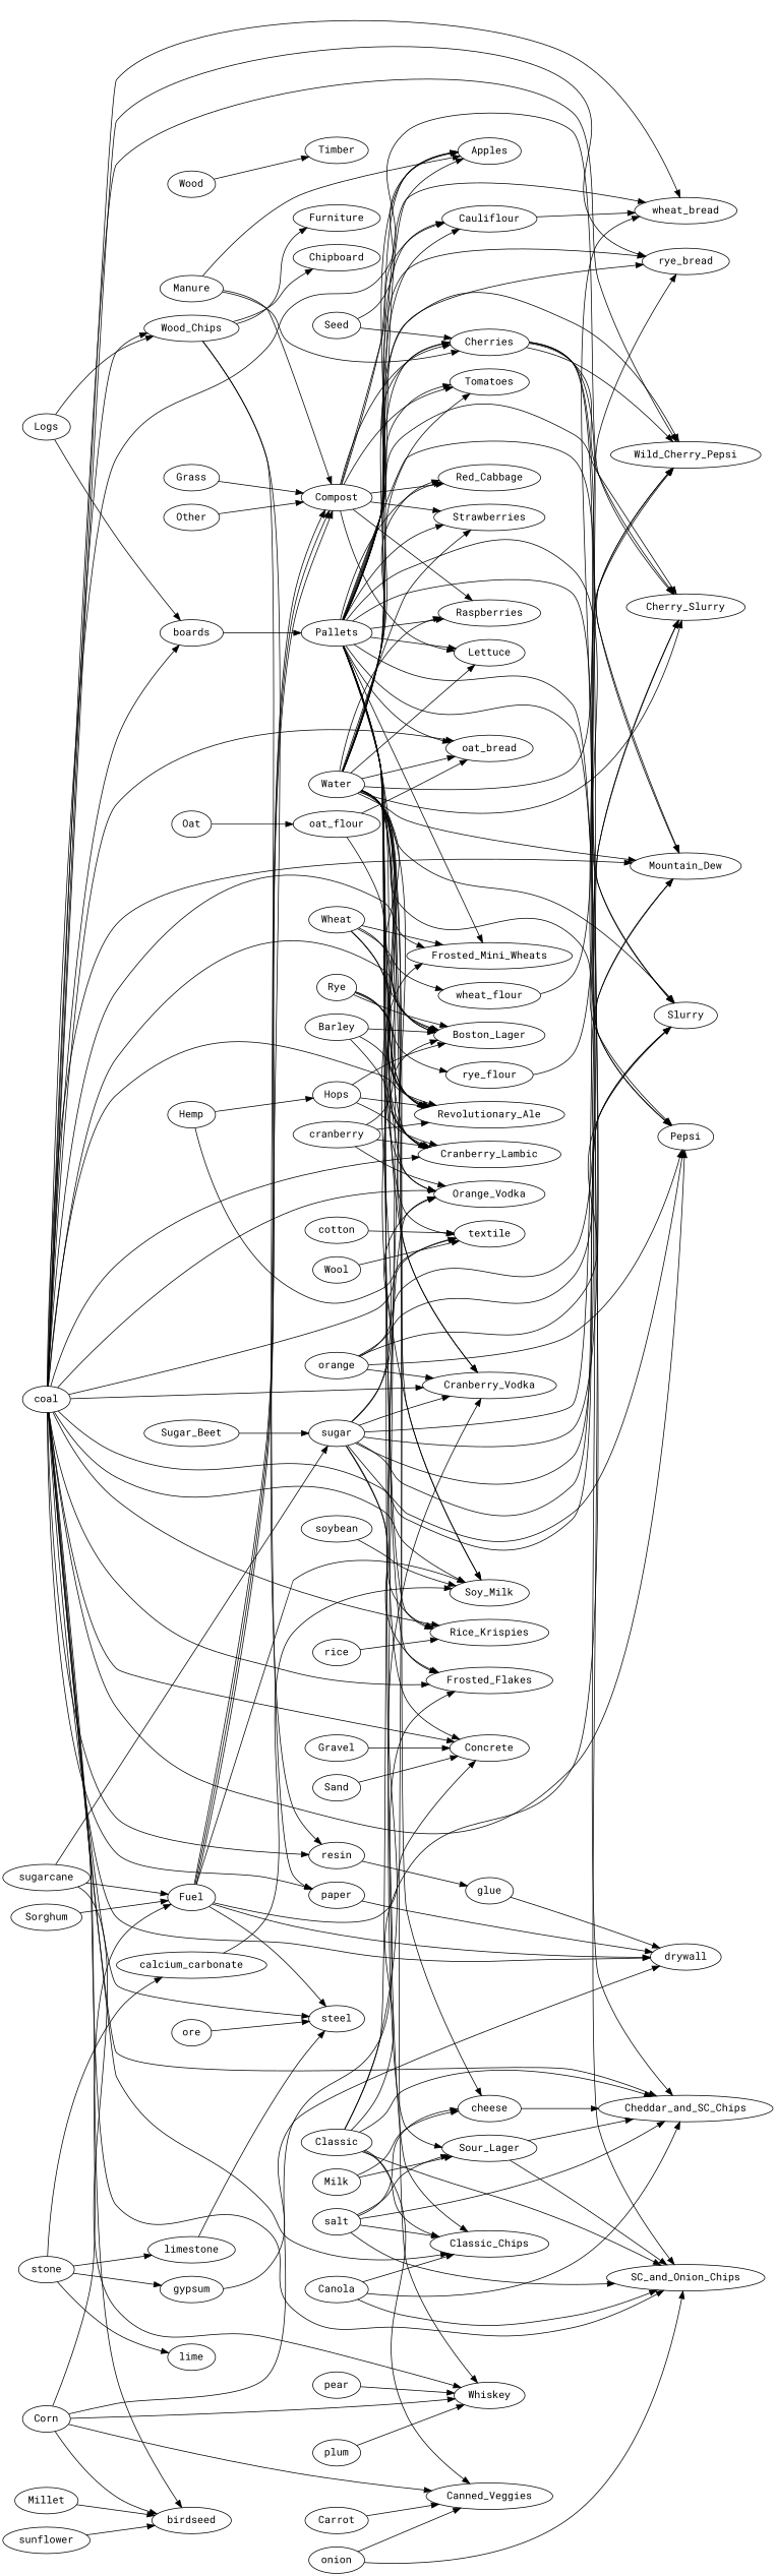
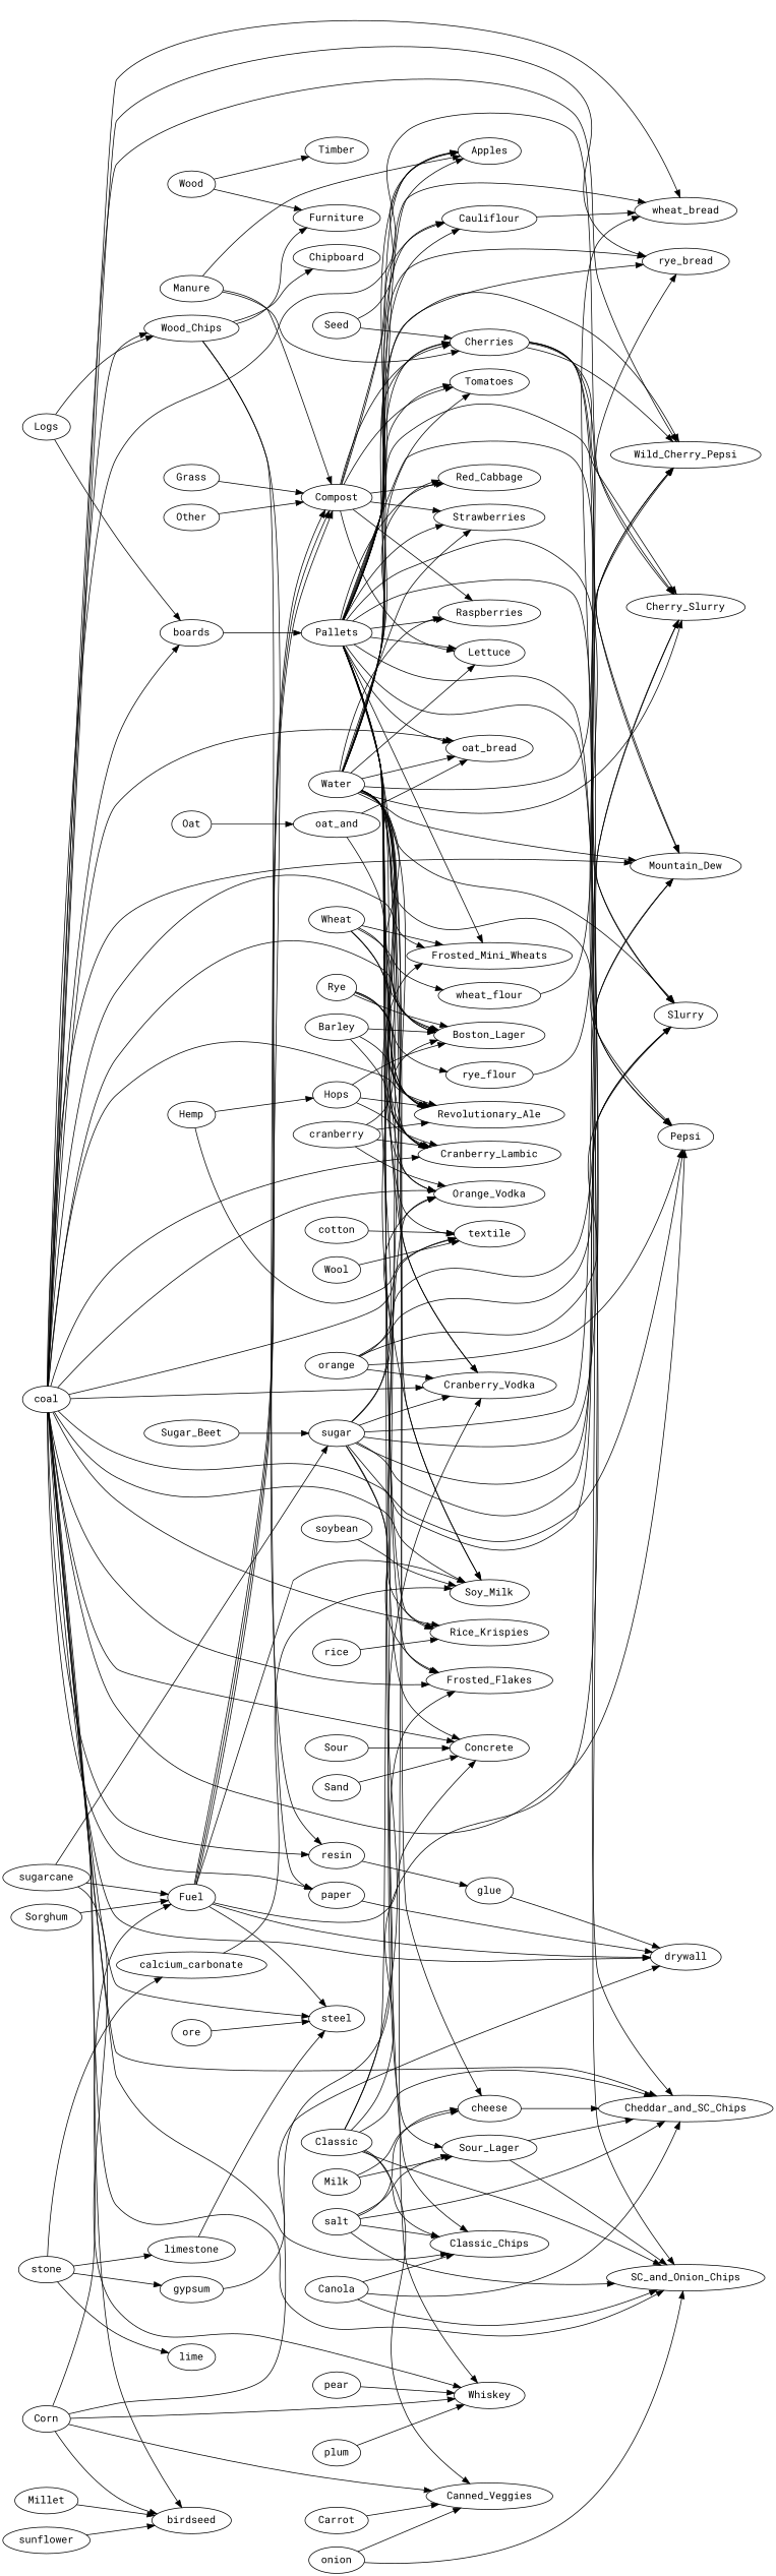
  digraph {
    fontname="Roboto Mono"
    rankdir=LR
    node [fontname="Roboto Mono"]
    edge [fontname="Roboto Mono"]
    Seed
    Apples
    Cherries
    Pepsi
    Wild_Cherry_Pepsi
    Mountain_Dew
    Slurry
    n8 [label=Cherry_Slurry]
    Water
    Lettuce
    Tomatoes
    Cauliflour
    Red_Cabbage
    Strawberries
    Raspberries
    Concrete
    oat_bread
    rye_bread
    Boston_Lager
    Revolutionary_Ale
    Cranberry_Lambic
    cheese
    n23 [label=Sour_Lager]
    Orange_Vodka
    Cranberry_Vodka
    Soy_Milk
    Whiskey
    wheat_bread
    Cheddar_and_SC_Chips
    SC_and_Onion_Chips
    Manure
    Compost
    Pallets
    Frosted_Mini_Wheats
    Frosted_Flakes
    Rice_Krispies
    Classic_Chips
    textile
    Fuel
    drywall
    steel
    Grass
    Other
    boards
    Millet
    birdseed
    sunflower
    Corn
    Canned_Veggies
    coal
    Wood_Chips
    paper
    resin
    Chipboard
    Furniture
    glue
    Wheat
    wheat_flour
    Rye
    rye_flour
    Oat
-   oat_flour
+   oat_flour [label=oat_and]
    Sugar_Beet
    sugar
    sugarcane
    Hemp
    Hops
    Sand
-   Gravel
+   Gravel [label=Sour]
    Logs
    Barley
    cranberry
    rice
    n74 [label=Classic]
    Canola
    salt
    onion
    gypsum
    orange
    cotton
    Wool
    soybean
    calcium_carbonate
    Sorghum
    Milk
    stone
    lime
    limestone
    pear
    plum
    ore
    Wood
    Timber
    Carrot
    Seed -> Apples
    Seed -> Cherries
    Cherries -> Pepsi
    Cherries -> Wild_Cherry_Pepsi
    Cherries -> Mountain_Dew
    Cherries -> Slurry
    Cherries -> n8
    Water -> Apples
    Water -> Cherries
    Water -> Pepsi
    Water -> Wild_Cherry_Pepsi
    Water -> Mountain_Dew
    Water -> Slurry
    Water -> n8
    Water -> Lettuce
    Water -> Tomatoes
    Water -> Cauliflour
    Water -> Red_Cabbage
    Water -> Strawberries
    Water -> Raspberries
    Water -> Concrete
    Water -> oat_bread
    Water -> rye_bread
    Water -> Boston_Lager
    Water -> Revolutionary_Ale
    Water -> Cranberry_Lambic
    Water -> cheese
    Water -> n23
    Water -> Orange_Vodka
    Water -> Cranberry_Vodka
    Water -> Soy_Milk
    Water -> Whiskey
    Cauliflour -> wheat_bread
    cheese -> Cheddar_and_SC_Chips
    n23 -> Cheddar_and_SC_Chips
    n23 -> SC_and_Onion_Chips
    Manure -> Apples
    Manure -> Cherries
    Manure -> Compost
    Compost -> Apples
    Compost -> Cherries
    Compost -> Lettuce
    Compost -> Tomatoes
    Compost -> Cauliflour
    Compost -> Red_Cabbage
    Compost -> Strawberries
    Compost -> Raspberries
    Pallets -> Apples
    Pallets -> Cherries
    Pallets -> Pepsi
    Pallets -> Wild_Cherry_Pepsi
    Pallets -> Mountain_Dew
    Pallets -> Slurry
    Pallets -> n8
    Pallets -> Lettuce
    Pallets -> Tomatoes
    Pallets -> Cauliflour
    Pallets -> Red_Cabbage
    Pallets -> Strawberries
    Pallets -> Raspberries
    Pallets -> oat_bread
    Pallets -> rye_bread
    Pallets -> Boston_Lager
    Pallets -> Cranberry_Lambic
    Pallets -> Orange_Vodka
    Pallets -> Cranberry_Vodka
    Pallets -> Soy_Milk
    Pallets -> wheat_bread
    Pallets -> Cheddar_and_SC_Chips
    Pallets -> SC_and_Onion_Chips
    Pallets -> Frosted_Mini_Wheats
    Pallets -> Frosted_Flakes
    Pallets -> Rice_Krispies
    Pallets -> Classic_Chips
    Pallets -> textile
    Fuel -> Concrete
    Fuel -> Soy_Milk
    Fuel -> Compost
    Fuel -> Compost
    Fuel -> Compost
    Fuel -> drywall
    Fuel -> steel
    Grass -> Compost
    Other -> Compost
    boards -> Pallets
    Millet -> birdseed
    sunflower -> birdseed
    Corn -> Whiskey
    Corn -> Frosted_Flakes
    Corn -> Fuel
    Corn -> birdseed
    Corn -> Canned_Veggies
    coal -> Pepsi
    coal -> Wild_Cherry_Pepsi
    coal -> Mountain_Dew
    coal -> Slurry
    coal -> n8
    coal -> Concrete
    coal -> oat_bread
    coal -> rye_bread
    coal -> Boston_Lager
    coal -> Revolutionary_Ale
    coal -> Cranberry_Lambic
    coal -> Orange_Vodka
    coal -> Cranberry_Vodka
    coal -> Soy_Milk
    coal -> wheat_bread
    coal -> Cheddar_and_SC_Chips
    coal -> SC_and_Onion_Chips
    coal -> Frosted_Mini_Wheats
    coal -> Frosted_Flakes
    coal -> Rice_Krispies
    coal -> Classic_Chips
    coal -> textile
    coal -> drywall
    coal -> steel
    coal -> boards
    coal -> birdseed
    coal -> Wood_Chips
    coal -> paper
    coal -> resin
    Wood_Chips -> paper
    Wood_Chips -> resin
    Wood_Chips -> Chipboard
    Wood_Chips -> Furniture
    paper -> drywall
    resin -> glue
    glue -> drywall
    Wheat -> Boston_Lager
    Wheat -> Revolutionary_Ale
    Wheat -> Cranberry_Lambic
    Wheat -> Frosted_Mini_Wheats
    Wheat -> wheat_flour
    wheat_flour -> wheat_bread
    Rye -> Boston_Lager
    Rye -> Revolutionary_Ale
    Rye -> Cranberry_Lambic
    Rye -> rye_flour
    rye_flour -> rye_bread
    Oat -> oat_flour
    oat_flour -> oat_bread
    oat_flour -> Revolutionary_Ale
    Sugar_Beet -> sugar
    sugar -> Pepsi
    sugar -> Wild_Cherry_Pepsi
    sugar -> Mountain_Dew
    sugar -> Slurry
    sugar -> n8
    sugar -> Orange_Vodka
    sugar -> Cranberry_Vodka
    sugar -> Frosted_Mini_Wheats
    sugar -> Frosted_Flakes
    sugar -> Rice_Krispies
    sugarcane -> Whiskey
    sugarcane -> Fuel
    sugarcane -> sugar
    Hemp -> textile
    Hemp -> Hops
    Hops -> Boston_Lager
    Hops -> Revolutionary_Ale
    Hops -> Cranberry_Lambic
    Sand -> Concrete
    Gravel -> Concrete
    Logs -> boards
    Logs -> Wood_Chips
    Barley -> Boston_Lager
    Barley -> Revolutionary_Ale
    Barley -> Cranberry_Lambic
    cranberry -> Boston_Lager
    cranberry -> Revolutionary_Ale
    cranberry -> Cranberry_Lambic
    cranberry -> Orange_Vodka
    rice -> Rice_Krispies
    n74 -> n8
    n74 -> Orange_Vodka
    n74 -> Cranberry_Vodka
    n74 -> Cheddar_and_SC_Chips
    n74 -> SC_and_Onion_Chips
    n74 -> Classic_Chips
    n74 -> Canned_Veggies
    Canola -> Cheddar_and_SC_Chips
    Canola -> SC_and_Onion_Chips
    Canola -> Classic_Chips
    salt -> cheese
    salt -> n23
    salt -> Cheddar_and_SC_Chips
    salt -> SC_and_Onion_Chips
    salt -> Classic_Chips
    onion -> SC_and_Onion_Chips
    onion -> Canned_Veggies
    gypsum -> drywall
    orange -> Pepsi
    orange -> Wild_Cherry_Pepsi
    orange -> Mountain_Dew
    orange -> Slurry
    orange -> Cranberry_Vodka
    cotton -> textile
    Wool -> textile
    soybean -> Soy_Milk
    calcium_carbonate -> Soy_Milk
    Sorghum -> Fuel
    Milk -> cheese
    Milk -> n23
    stone -> gypsum
    stone -> calcium_carbonate
    stone -> lime
    stone -> limestone
    limestone -> steel
    pear -> Whiskey
    plum -> Whiskey
    ore -> steel
+   Wood -> Furniture
    Wood -> Timber
    Carrot -> Canned_Veggies
  }
